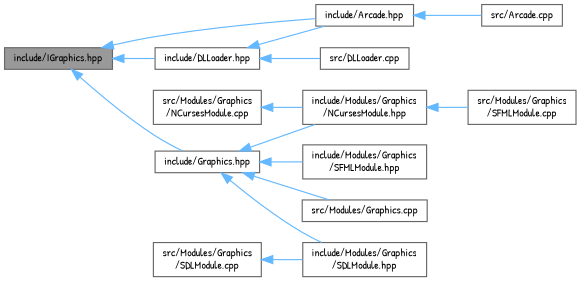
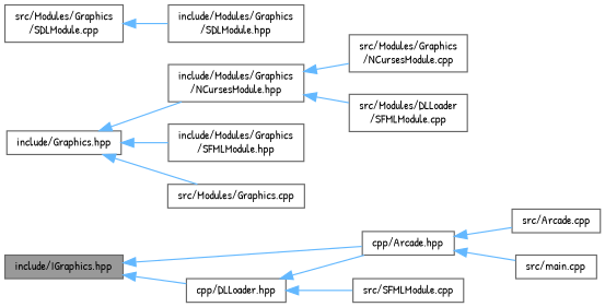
  digraph {
    fontname="Patrick Hand"
    rankdir=LR
    node [color=grey40 fillcolor=white fontname="Patrick Hand" fontsize=10 shape=box style=filled]
    edge [color=steelblue1 dir=back fontname="Patrick Hand" fontsize=10 labelfontname=Helvetica labelfontsize=10 style=solid]
    n1 [color=gray40 fillcolor=grey60 fontcolor=black height=0.2 label="include/IGraphics.hpp" width=0.4]
-   n2 [height=0.2 label="include/Arcade.hpp" width=0.4]
-   n3 [height=0.2 label="include/DLLoader.hpp" width=0.4]
+   n2 [height=0.2 label="cpp/Arcade.hpp" width=0.4]
+   n3 [height=0.2 label="cpp/DLLoader.hpp" width=0.4]
    n4 [height=0.2 label="include/Graphics.hpp" width=0.4]
    n5 [height=0.2 label="src/Arcade.cpp" width=0.4]
-   n7 [height=0.2 label="src/DLLoader.cpp" width=0.4]
+   n6 [height=0.2 label="src/main.cpp" width=0.4]
+   n7 [height=0.2 label="src/SFMLModule.cpp" width=0.4]
    n8 [height=0.2 label="include/Modules/Graphics\l/NCursesModule.hpp" width=0.4]
    n9 [height=0.2 label="include/Modules/Graphics\l/SDLModule.hpp" width=0.4]
    n10 [height=0.2 label="include/Modules/Graphics\l/SFMLModule.hpp" width=0.4]
    n11 [height=0.2 label="src/Modules/Graphics.cpp" width=0.4]
    n12 [height=0.2 label="src/Modules/Graphics\l/NCursesModule.cpp" width=0.4]
-   n13 [height=0.2 label="src/Modules/Graphics\l/SFMLModule.cpp" width=0.4]
+   n13 [height=0.2 label="src/Modules/DLLoader\l/SFMLModule.cpp" width=0.4]
    n14 [height=0.2 label="src/Modules/Graphics\l/SDLModule.cpp" width=0.4]
    n1 -> n2
    n1 -> n3
-   n1 -> n4
    n2 -> n5
+   n2 -> n6
    n3 -> n2
    n3 -> n7
    n4 -> n8
-   n4 -> n9
    n4 -> n10
    n4 -> n11
-   n12 -> n8
+   n8 -> n12
    n8 -> n13
    n14 -> n9
  }
